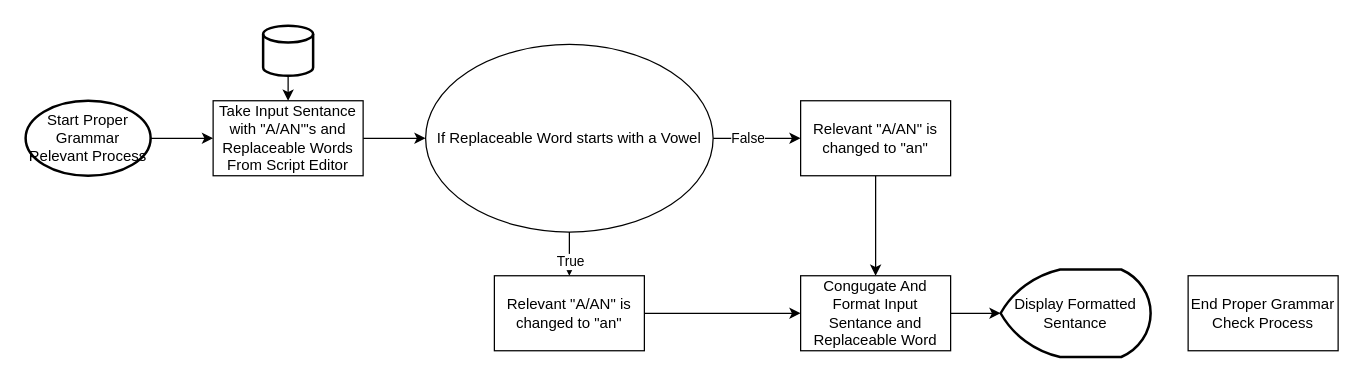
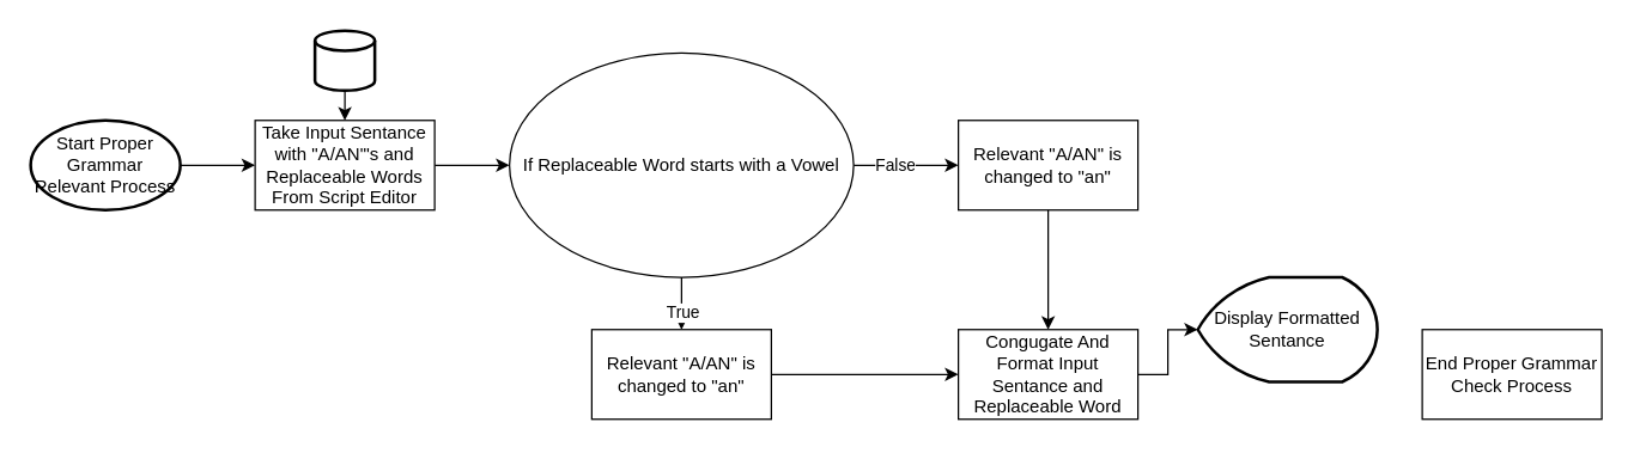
  <mxCell id="0" />
  <mxCell id="1" parent="0" />
  <mxCell id="2" style="edgeStyle=orthogonalEdgeStyle;rounded=0;orthogonalLoop=1;jettySize=auto;html=1;entryX=0;entryY=0.5;entryDx=0;entryDy=0;" edge="1" parent="1" source="3" target="5"><mxGeometry relative="1" as="geometry"><mxPoint x="190" y="110" as="targetPoint" /></mxGeometry></mxCell>
  <mxCell id="3" value="Start Proper Grammar Relevant Process" style="strokeWidth=2;html=1;shape=mxgraph.flowchart.start_1;whiteSpace=wrap;" vertex="1" parent="1"><mxGeometry x="20" y="80" width="100" height="60" as="geometry" /></mxCell>
  <mxCell id="4" style="edgeStyle=orthogonalEdgeStyle;rounded=0;orthogonalLoop=1;jettySize=auto;html=1;entryX=0;entryY=0.5;entryDx=0;entryDy=0;" edge="1" parent="1" source="5" target="12"><mxGeometry relative="1" as="geometry"><mxPoint x="330" y="110" as="targetPoint" /></mxGeometry></mxCell>
  <mxCell id="5" value="Take Input Sentance with &quot;A/AN&quot;'s and Replaceable Words From Script Editor" style="whiteSpace=wrap;html=1;" vertex="1" parent="1"><mxGeometry x="170" y="80" width="120" height="60" as="geometry" /></mxCell>
  <mxCell id="6" style="edgeStyle=orthogonalEdgeStyle;rounded=0;orthogonalLoop=1;jettySize=auto;html=1;exitX=0.5;exitY=1;exitDx=0;exitDy=0;exitPerimeter=0;entryX=0.5;entryY=0;entryDx=0;entryDy=0;" edge="1" parent="1" source="7" target="5"><mxGeometry relative="1" as="geometry" /></mxCell>
  <mxCell id="7" value="" style="strokeWidth=2;html=1;shape=mxgraph.flowchart.database;whiteSpace=wrap;" vertex="1" parent="1"><mxGeometry x="210" y="20" width="40" height="40" as="geometry" /></mxCell>
  <mxCell id="8" style="edgeStyle=orthogonalEdgeStyle;rounded=0;orthogonalLoop=1;jettySize=auto;html=1;entryX=0;entryY=0.5;entryDx=0;entryDy=0;" edge="1" parent="1" source="12" target="16"><mxGeometry relative="1" as="geometry"><mxPoint x="650" y="110" as="targetPoint" /><Array as="points" /></mxGeometry></mxCell>
  <mxCell id="9" value="False" style="edgeLabel;html=1;align=center;verticalAlign=middle;resizable=0;points=[];" vertex="1" connectable="0" parent="8"><mxGeometry x="-0.221" y="1" relative="1" as="geometry"><mxPoint as="offset" /></mxGeometry></mxCell>
  <mxCell id="10" style="edgeStyle=orthogonalEdgeStyle;rounded=0;orthogonalLoop=1;jettySize=auto;html=1;exitX=0.5;exitY=1;exitDx=0;exitDy=0;entryX=0.5;entryY=0;entryDx=0;entryDy=0;" edge="1" parent="1" source="12" target="14"><mxGeometry relative="1" as="geometry"><mxPoint x="455" y="260" as="targetPoint" /></mxGeometry></mxCell>
  <mxCell id="11" value="True" style="edgeLabel;html=1;align=center;verticalAlign=middle;resizable=0;points=[];" vertex="1" connectable="0" parent="10"><mxGeometry x="0.322" relative="1" as="geometry"><mxPoint as="offset" /></mxGeometry></mxCell>
  <mxCell id="12" value="If Replaceable Word starts with a Vowel&lt;br&gt;" style="ellipse;whiteSpace=wrap;html=1;" vertex="1" parent="1"><mxGeometry x="340" y="35" width="230" height="150" as="geometry" /></mxCell>
  <mxCell id="13" style="edgeStyle=orthogonalEdgeStyle;rounded=0;orthogonalLoop=1;jettySize=auto;html=1;exitX=1;exitY=0.5;exitDx=0;exitDy=0;entryX=0;entryY=0.5;entryDx=0;entryDy=0;" edge="1" parent="1" source="14" target="18"><mxGeometry relative="1" as="geometry" /></mxCell>
  <mxCell id="14" value="Relevant &quot;A/AN&quot; is changed to &quot;an&quot;" style="rounded=0;whiteSpace=wrap;html=1;" vertex="1" parent="1"><mxGeometry x="395" y="220" width="120" height="60" as="geometry" /></mxCell>
  <mxCell id="15" style="edgeStyle=orthogonalEdgeStyle;rounded=0;orthogonalLoop=1;jettySize=auto;html=1;exitX=0.5;exitY=1;exitDx=0;exitDy=0;" edge="1" parent="1" source="16" target="18"><mxGeometry relative="1" as="geometry" /></mxCell>
  <mxCell id="16" value="Relevant &quot;A/AN&quot; is changed to &quot;an&quot;" style="rounded=0;whiteSpace=wrap;html=1;" vertex="1" parent="1"><mxGeometry x="640" y="80" width="120" height="60" as="geometry" /></mxCell>
  <mxCell id="17" style="edgeStyle=orthogonalEdgeStyle;rounded=0;orthogonalLoop=1;jettySize=auto;html=1;" edge="1" parent="1" source="18" target="20"><mxGeometry relative="1" as="geometry" /></mxCell>
  <mxCell id="18" value="Congugate And Format Input Sentance and Replaceable Word" style="rounded=0;whiteSpace=wrap;html=1;" vertex="1" parent="1"><mxGeometry x="640" y="220" width="120" height="60" as="geometry" /></mxCell>
  <mxCell id="19" value="End Proper Grammar Check Process" style="whiteSpace=wrap;html=1;rounded=0;" vertex="1" parent="1"><mxGeometry x="950" y="220" width="120" height="60" as="geometry" /></mxCell>
- <mxCell id="20" value="Display Formatted Sentance" style="strokeWidth=2;html=1;shape=mxgraph.flowchart.display;whiteSpace=wrap;" vertex="1" parent="1"><mxGeometry x="800" y="215" width="120" height="70" as="geometry" /></mxCell>
+ <mxCell id="20" value="Display Formatted Sentance" style="strokeWidth=2;html=1;shape=mxgraph.flowchart.display;whiteSpace=wrap;" vertex="1" parent="1"><mxGeometry x="800" y="185" width="120" height="70" as="geometry" /></mxCell>
